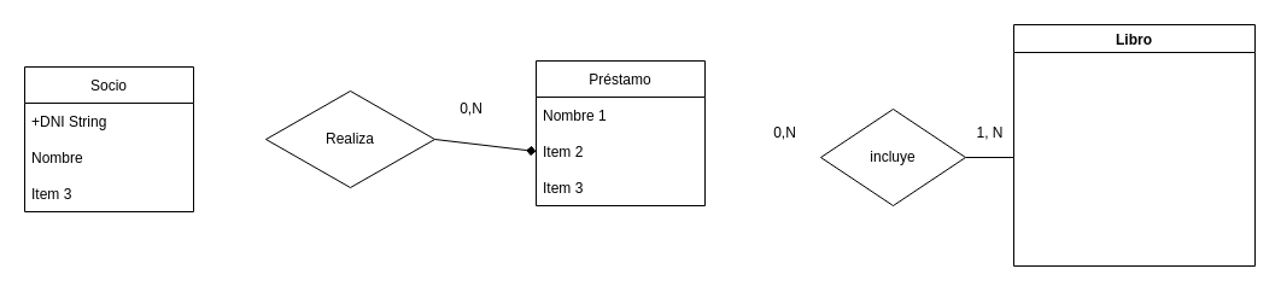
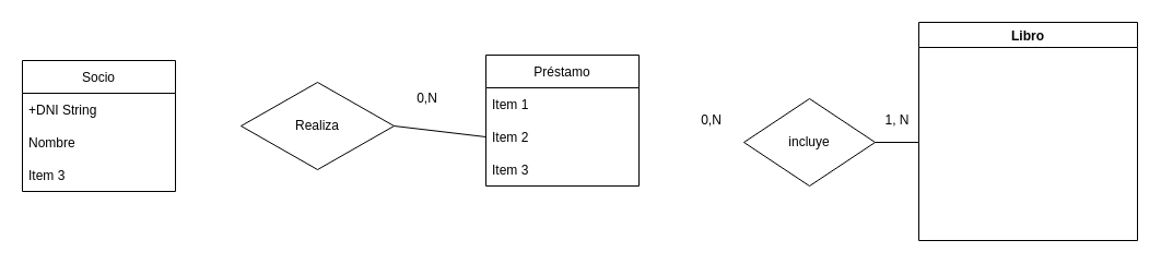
  <mxCell id="0" />
  <mxCell id="1" parent="0" />
  <mxCell id="2" value="Libro" style="swimlane;" vertex="1" parent="1"><mxGeometry x="840" y="20" width="200" height="200" as="geometry" /></mxCell>
  <mxCell id="3" value="Realiza" style="rhombus;whiteSpace=wrap;html=1;" vertex="1" parent="1"><mxGeometry x="220" y="75" width="140" height="80" as="geometry" /></mxCell>
  <mxCell id="4" value="incluye" style="rhombus;whiteSpace=wrap;html=1;" vertex="1" parent="1"><mxGeometry x="680" y="90" width="120" height="80" as="geometry" /></mxCell>
- <mxCell id="5" value="" style="endArrow=diamond;html=1;rounded=0;exitX=1;exitY=0.5;exitDx=0;exitDy=0;entryX=0;entryY=0.5;entryDx=0;entryDy=0;strokeWidth=1;" edge="1" parent="1" source="3" target="16"><mxGeometry width="50" height="50" relative="1" as="geometry"><mxPoint x="490" y="150" as="sourcePoint" /><mxPoint x="410" y="120" as="targetPoint" /></mxGeometry></mxCell>
+ <mxCell id="5" value="" style="endArrow=none;html=1;rounded=0;exitX=1;exitY=0.5;exitDx=0;exitDy=0;entryX=0;entryY=0.5;entryDx=0;entryDy=0;strokeWidth=1;" edge="1" parent="1" source="3" target="16"><mxGeometry width="50" height="50" relative="1" as="geometry"><mxPoint x="490" y="150" as="sourcePoint" /><mxPoint x="410" y="120" as="targetPoint" /></mxGeometry></mxCell>
  <mxCell id="6" value="" style="endArrow=none;html=1;rounded=0;" edge="1" parent="1"><mxGeometry width="50" height="50" relative="1" as="geometry"><mxPoint x="800" y="130" as="sourcePoint" /><mxPoint x="840" y="130" as="targetPoint" /></mxGeometry></mxCell>
  <mxCell id="7" value="0,N" style="text;html=1;align=center;verticalAlign=middle;resizable=0;points=[];autosize=1;strokeColor=none;fillColor=none;" vertex="1" parent="1"><mxGeometry x="370" y="75" width="40" height="30" as="geometry" /></mxCell>
  <mxCell id="8" value="1, N" style="text;html=1;align=center;verticalAlign=middle;resizable=0;points=[];autosize=1;strokeColor=none;fillColor=none;" vertex="1" parent="1"><mxGeometry x="795" y="95" width="50" height="30" as="geometry" /></mxCell>
  <mxCell id="9" value="0,N" style="text;html=1;align=center;verticalAlign=middle;resizable=0;points=[];autosize=1;strokeColor=none;fillColor=none;" vertex="1" parent="1"><mxGeometry x="630" y="95" width="40" height="30" as="geometry" /></mxCell>
  <mxCell id="10" value="Socio" style="swimlane;fontStyle=0;childLayout=stackLayout;horizontal=1;startSize=30;horizontalStack=0;resizeParent=1;resizeParentMax=0;resizeLast=0;collapsible=1;marginBottom=0;" vertex="1" parent="1"><mxGeometry x="20" y="55" width="140" height="120" as="geometry" /></mxCell>
  <mxCell id="11" value="+DNI String" style="text;strokeColor=none;fillColor=none;align=left;verticalAlign=middle;spacingLeft=4;spacingRight=4;overflow=hidden;points=[[0,0.5],[1,0.5]];portConstraint=eastwest;rotatable=0;" vertex="1" parent="10"><mxGeometry y="30" width="140" height="30" as="geometry" /></mxCell>
  <mxCell id="12" value="Nombre" style="text;strokeColor=none;fillColor=none;align=left;verticalAlign=middle;spacingLeft=4;spacingRight=4;overflow=hidden;points=[[0,0.5],[1,0.5]];portConstraint=eastwest;rotatable=0;" vertex="1" parent="10"><mxGeometry y="60" width="140" height="30" as="geometry" /></mxCell>
  <mxCell id="13" value="Item 3" style="text;strokeColor=none;fillColor=none;align=left;verticalAlign=middle;spacingLeft=4;spacingRight=4;overflow=hidden;points=[[0,0.5],[1,0.5]];portConstraint=eastwest;rotatable=0;" vertex="1" parent="10"><mxGeometry y="90" width="140" height="30" as="geometry" /></mxCell>
  <mxCell id="14" value="Préstamo" style="swimlane;fontStyle=0;childLayout=stackLayout;horizontal=1;startSize=30;horizontalStack=0;resizeParent=1;resizeParentMax=0;resizeLast=0;collapsible=1;marginBottom=0;" vertex="1" parent="1"><mxGeometry x="444" y="50" width="140" height="120" as="geometry" /></mxCell>
- <mxCell id="15" value="Nombre 1" style="text;strokeColor=none;fillColor=none;align=left;verticalAlign=middle;spacingLeft=4;spacingRight=4;overflow=hidden;points=[[0,0.5],[1,0.5]];portConstraint=eastwest;rotatable=0;" vertex="1" parent="14"><mxGeometry y="30" width="140" height="30" as="geometry" /></mxCell>
+ <mxCell id="15" value="Item 1" style="text;strokeColor=none;fillColor=none;align=left;verticalAlign=middle;spacingLeft=4;spacingRight=4;overflow=hidden;points=[[0,0.5],[1,0.5]];portConstraint=eastwest;rotatable=0;" vertex="1" parent="14"><mxGeometry y="30" width="140" height="30" as="geometry" /></mxCell>
  <mxCell id="16" value="Item 2" style="text;strokeColor=none;fillColor=none;align=left;verticalAlign=middle;spacingLeft=4;spacingRight=4;overflow=hidden;points=[[0,0.5],[1,0.5]];portConstraint=eastwest;rotatable=0;" vertex="1" parent="14"><mxGeometry y="60" width="140" height="30" as="geometry" /></mxCell>
  <mxCell id="17" value="Item 3" style="text;strokeColor=none;fillColor=none;align=left;verticalAlign=middle;spacingLeft=4;spacingRight=4;overflow=hidden;points=[[0,0.5],[1,0.5]];portConstraint=eastwest;rotatable=0;" vertex="1" parent="14"><mxGeometry y="90" width="140" height="30" as="geometry" /></mxCell>
